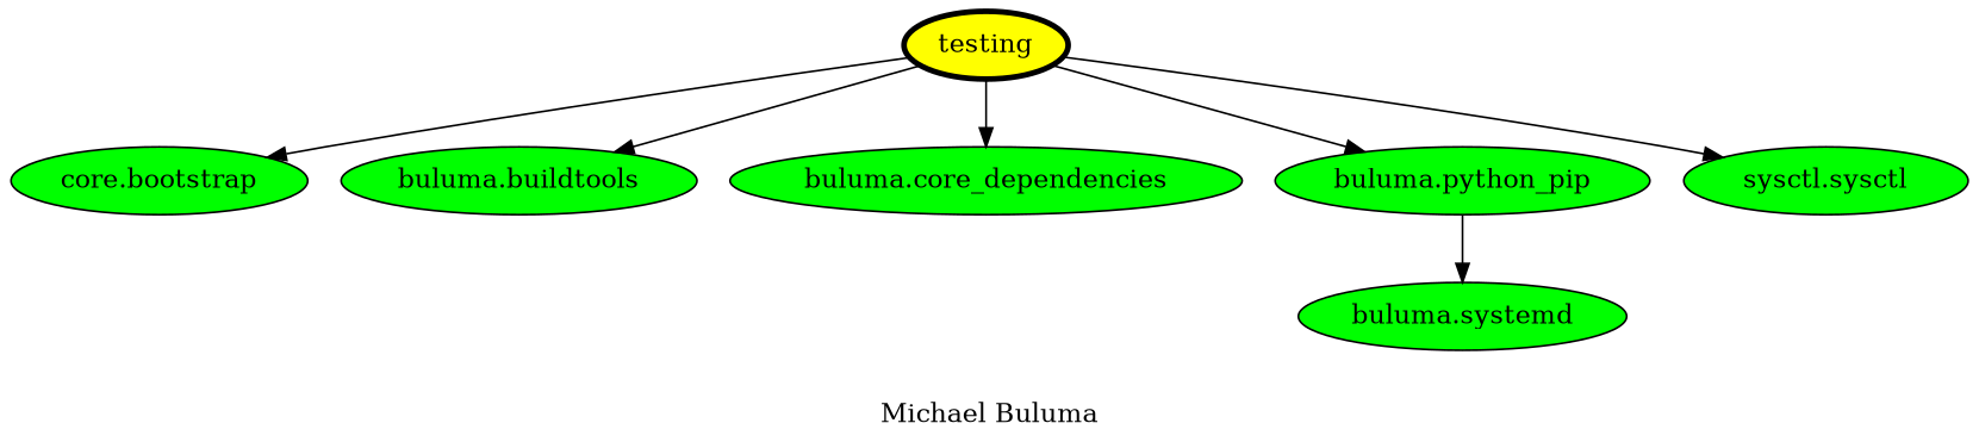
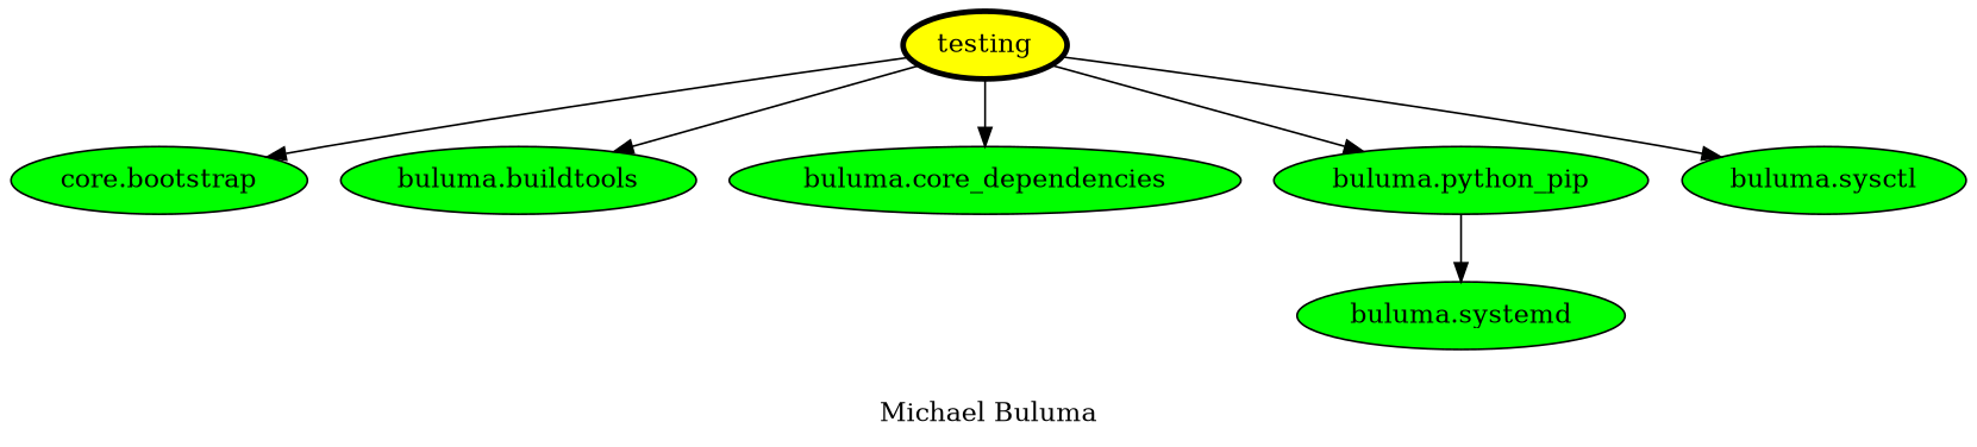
  digraph {
    label="Michael Buluma"
    node [fillcolor=green style=filled]
    testing [fillcolor=yellow penwidth=3]
    n2 [label="core.bootstrap"]
    "buluma.buildtools"
    "buluma.core_dependencies"
    "buluma.python_pip"
-   "buluma.sysctl" [label="sysctl.sysctl"]
+   "buluma.sysctl"
    "buluma.systemd"
    testing -> n2
    testing -> "buluma.buildtools"
    testing -> "buluma.core_dependencies"
    testing -> "buluma.python_pip"
    testing -> "buluma.sysctl"
    "buluma.python_pip" -> "buluma.systemd"
  }
